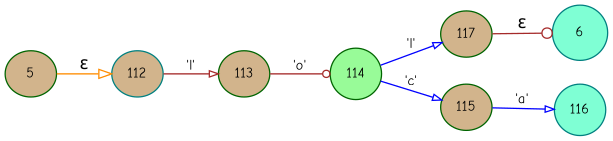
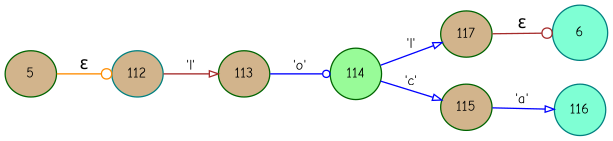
  digraph {
    fontname="Comic Neue"
    rankdir=LR
    node [color=darkgreen fillcolor=tan fixedsize=true fontname="Comic Neue" fontsize=11 shape=ellipse style=filled peripheries=1]
    edge [arrowhead=onormal color=blue fontname="Comic Neue" arrowsize=.7 fontsize=11]
    n1 [color=teal fillcolor=aquamarine label=6 shape=circle width=.6 peripheries=""]
    n2 [label=117 width=.55]
    n3 [color=teal fillcolor=aquamarine label=116 shape=circle width=.55]
    n4 [label=115 width=.55]
    n5 [fillcolor=palegreen label=114 shape=circle width=.55]
    n6 [label=5 width=.55]
    n7 [color=teal label=112 width=.55]
    n8 [label=113 width=.55]
    n2 -> n1 [arrowhead=odot color=brown label="&epsilon;" arrowsize="" fontsize=""]
    n4 -> n3 [label="'a'"]
    n5 -> n2 [label="'l'"]
    n5 -> n4 [label="'c'"]
-   n6 -> n7 [color=darkorange label="&epsilon;" arrowsize="" fontsize=""]
+   n6 -> n7 [arrowhead=odot color=darkorange label="&epsilon;" arrowsize="" fontsize=""]
    n7 -> n8 [color=brown label="'l'"]
-   n8 -> n5 [arrowhead=odot color=brown label="'o'"]
+   n8 -> n5 [arrowhead=odot label="'o'"]
  }
